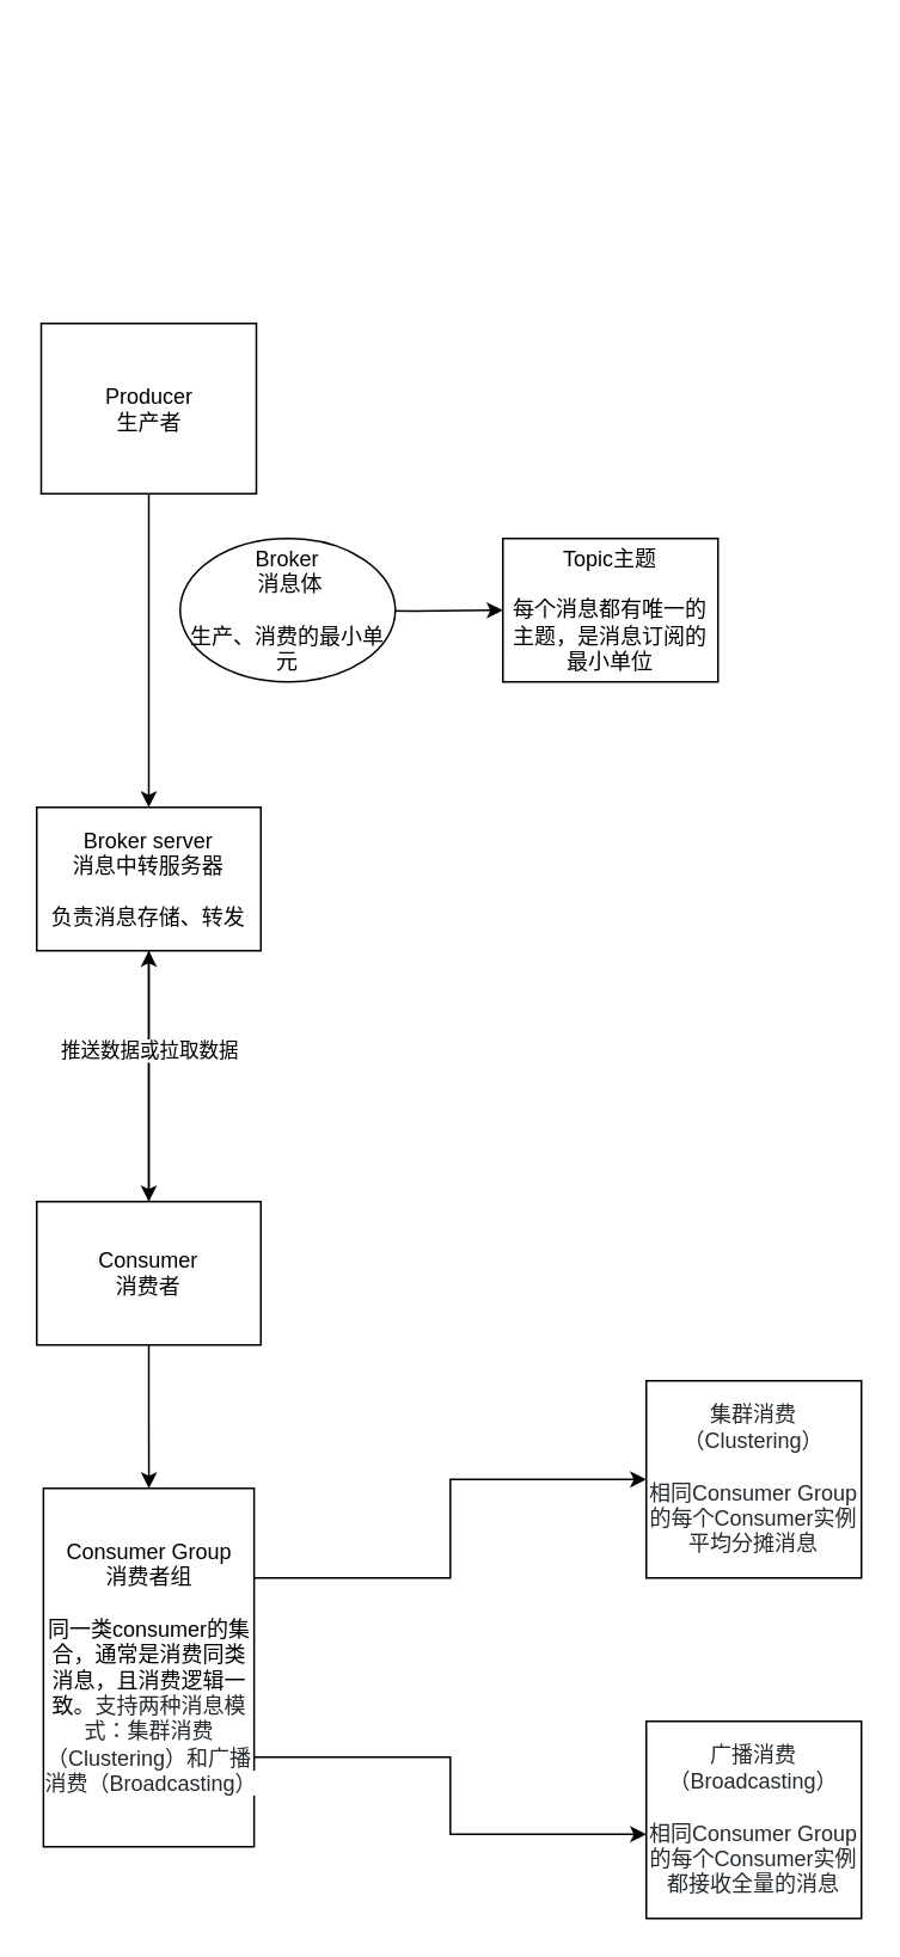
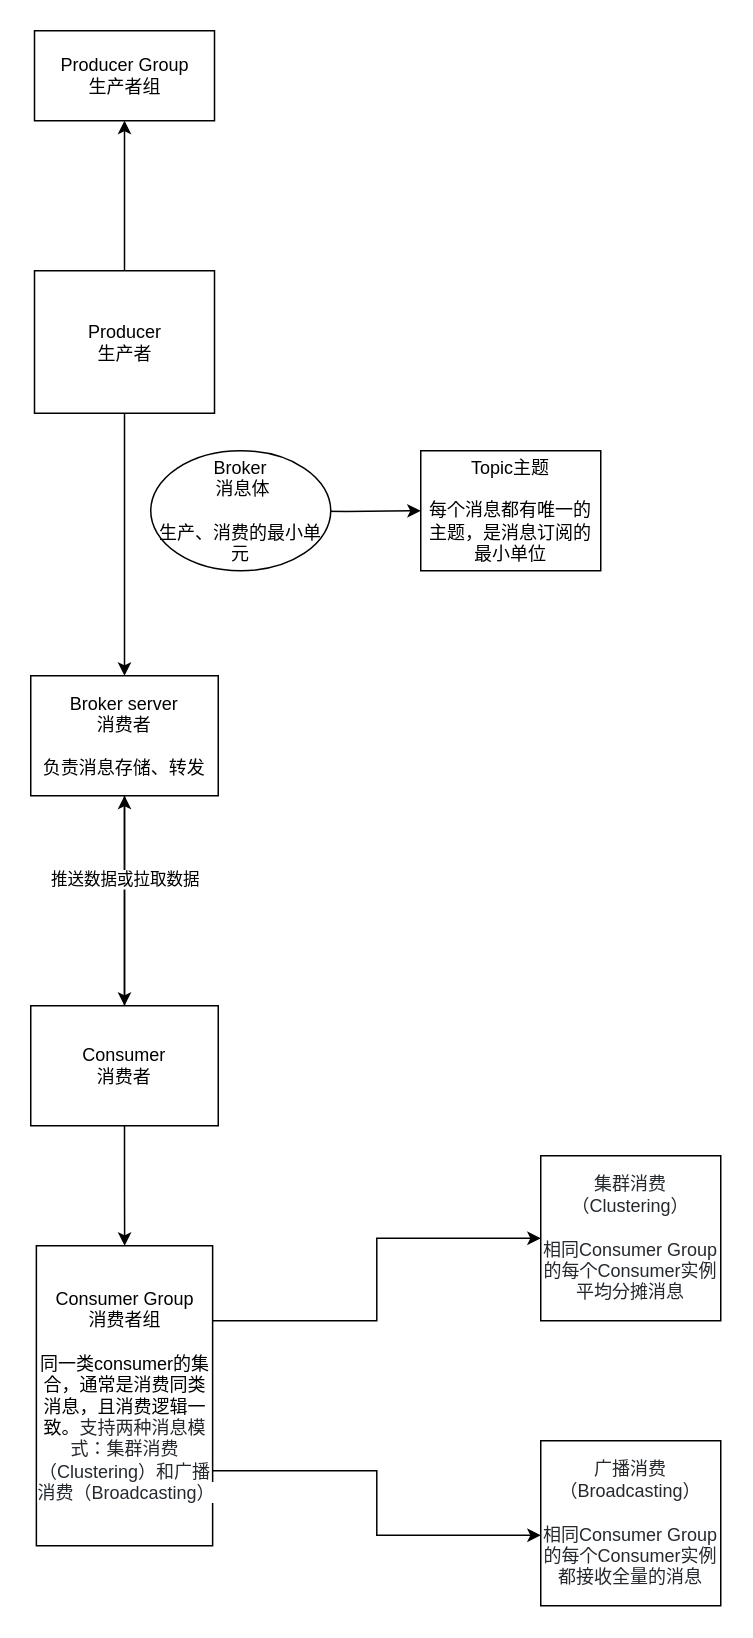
  <mxCell id="0" />
  <mxCell id="1" parent="0" />
  <mxCell id="2" style="edgeStyle=orthogonalEdgeStyle;rounded=0;orthogonalLoop=1;jettySize=auto;html=1;" parent="1" source="4" target="7" edge="1"><mxGeometry relative="1" as="geometry" /></mxCell>
+ <mxCell id="3" style="edgeStyle=orthogonalEdgeStyle;rounded=0;orthogonalLoop=1;jettySize=auto;html=1;exitX=0.5;exitY=0;exitDx=0;exitDy=0;entryX=0.5;entryY=1;entryDx=0;entryDy=0;" parent="1" source="4" target="17" edge="1"><mxGeometry relative="1" as="geometry" /></mxCell>
  <mxCell id="4" value="Producer&lt;br&gt;生产者" style="rounded=0;whiteSpace=wrap;html=1;" parent="1" vertex="1"><mxGeometry x="22.5" y="180" width="120" height="95" as="geometry" /></mxCell>
  <mxCell id="5" style="edgeStyle=orthogonalEdgeStyle;rounded=0;orthogonalLoop=1;jettySize=auto;html=1;exitX=0.5;exitY=1;exitDx=0;exitDy=0;entryX=0.5;entryY=1;entryDx=0;entryDy=0;" parent="1" source="7" target="7" edge="1"><mxGeometry relative="1" as="geometry" /></mxCell>
  <mxCell id="6" style="edgeStyle=orthogonalEdgeStyle;rounded=0;orthogonalLoop=1;jettySize=auto;html=1;" parent="1" source="7" target="13" edge="1"><mxGeometry relative="1" as="geometry" /></mxCell>
- <mxCell id="7" value="Broker server&lt;br&gt;消息中转服务器&lt;br&gt;&lt;br&gt;负责消息存储、转发" style="whiteSpace=wrap;html=1;" parent="1" vertex="1"><mxGeometry x="20" y="450" width="125" height="80" as="geometry" /></mxCell>
+ <mxCell id="7" value="Broker server&lt;br&gt;消费者&lt;br&gt;&lt;br&gt;负责消息存储、转发" style="whiteSpace=wrap;html=1;" parent="1" vertex="1"><mxGeometry x="20" y="450" width="125" height="80" as="geometry" /></mxCell>
  <mxCell id="8" style="edgeStyle=orthogonalEdgeStyle;rounded=0;orthogonalLoop=1;jettySize=auto;html=1;exitX=1;exitY=0.5;exitDx=0;exitDy=0;entryX=0;entryY=0.5;entryDx=0;entryDy=0;" parent="1" target="9" edge="1"><mxGeometry relative="1" as="geometry"><mxPoint x="250" y="360" as="targetPoint" /><mxPoint x="180" y="340" as="sourcePoint" /></mxGeometry></mxCell>
  <mxCell id="9" value="Topic主题&lt;br&gt;&lt;br&gt;每个消息都有唯一的主题，是消息订阅的最小单位" style="whiteSpace=wrap;html=1;" parent="1" vertex="1"><mxGeometry x="280" y="300" width="120" height="80" as="geometry" /></mxCell>
  <mxCell id="10" style="edgeStyle=orthogonalEdgeStyle;rounded=0;orthogonalLoop=1;jettySize=auto;html=1;exitX=0.5;exitY=1;exitDx=0;exitDy=0;" parent="1" source="13" target="16" edge="1"><mxGeometry relative="1" as="geometry" /></mxCell>
  <mxCell id="11" style="edgeStyle=orthogonalEdgeStyle;rounded=0;orthogonalLoop=1;jettySize=auto;html=1;" parent="1" source="13" target="7" edge="1"><mxGeometry relative="1" as="geometry" /></mxCell>
  <mxCell id="12" value="推送数据或拉取数据" style="edgeLabel;html=1;align=center;verticalAlign=middle;resizable=0;points=[];" parent="11" vertex="1" connectable="0"><mxGeometry x="0.214" y="1" relative="1" as="geometry"><mxPoint x="1" as="offset" /></mxGeometry></mxCell>
  <mxCell id="13" value="Consumer&lt;br&gt;消费者" style="whiteSpace=wrap;html=1;" parent="1" vertex="1"><mxGeometry x="20" y="670" width="125" height="80" as="geometry" /></mxCell>
  <mxCell id="14" style="edgeStyle=orthogonalEdgeStyle;rounded=0;orthogonalLoop=1;jettySize=auto;html=1;exitX=1;exitY=0.75;exitDx=0;exitDy=0;entryX=0;entryY=0.573;entryDx=0;entryDy=0;entryPerimeter=0;" parent="1" source="16" target="20" edge="1"><mxGeometry relative="1" as="geometry" /></mxCell>
  <mxCell id="15" style="edgeStyle=orthogonalEdgeStyle;rounded=0;orthogonalLoop=1;jettySize=auto;html=1;exitX=1;exitY=0.25;exitDx=0;exitDy=0;" parent="1" source="16" target="19" edge="1"><mxGeometry relative="1" as="geometry" /></mxCell>
  <mxCell id="16" value="Consumer Group&lt;br&gt;消费者组&lt;br&gt;&lt;br&gt;同一类consumer的集合，通常是消费同类消息，且消费逻辑一致。&lt;span style=&quot;color: rgb(36 , 41 , 46) ; font-family: , &amp;#34;blinkmacsystemfont&amp;#34; , &amp;#34;segoe ui&amp;#34; , &amp;#34;helvetica&amp;#34; , &amp;#34;arial&amp;#34; , sans-serif , &amp;#34;apple color emoji&amp;#34; , &amp;#34;segoe ui emoji&amp;#34; ; background-color: rgb(255 , 255 , 255)&quot;&gt;&lt;font style=&quot;font-size: 12px&quot;&gt;支持两种消息模式：集群消费（Clustering）和广播消费（Broadcasting）&lt;/font&gt;&lt;/span&gt;" style="whiteSpace=wrap;html=1;" parent="1" vertex="1"><mxGeometry x="23.75" y="830" width="117.5" height="200" as="geometry" /></mxCell>
+ <mxCell id="17" value="Producer Group&lt;br&gt;生产者组" style="rounded=0;whiteSpace=wrap;html=1;" parent="1" vertex="1"><mxGeometry x="22.5" y="20" width="120" height="60" as="geometry" /></mxCell>
  <mxCell id="18" value="&lt;span&gt;Broker&lt;/span&gt;&lt;br&gt;&lt;span&gt;&amp;nbsp;消息体&lt;/span&gt;&lt;br&gt;&lt;br&gt;&lt;span&gt;生产、消费的最小单元&lt;/span&gt;" style="ellipse;whiteSpace=wrap;html=1;" parent="1" vertex="1"><mxGeometry x="100" y="300" width="120" height="80" as="geometry" /></mxCell>
  <mxCell id="19" value="&lt;span style=&quot;color: rgb(36 , 41 , 46) ; background-color: rgb(255 , 255 , 255)&quot;&gt;集群消费（Clustering）&lt;br&gt;&lt;/span&gt;&lt;span style=&quot;color: rgb(36 , 41 , 46) ; font-family: , &amp;#34;blinkmacsystemfont&amp;#34; , &amp;#34;segoe ui&amp;#34; , &amp;#34;helvetica&amp;#34; , &amp;#34;arial&amp;#34; , sans-serif , &amp;#34;apple color emoji&amp;#34; , &amp;#34;segoe ui emoji&amp;#34; ; background-color: rgb(255 , 255 , 255)&quot;&gt;&lt;font style=&quot;font-size: 12px&quot;&gt;&lt;br&gt;相同Consumer Group的每个Consumer实例平均分摊消息&lt;/font&gt;&lt;/span&gt;" style="whiteSpace=wrap;html=1;" parent="1" vertex="1"><mxGeometry x="360" y="770" width="120" height="110" as="geometry" /></mxCell>
  <mxCell id="20" value="&lt;span style=&quot;color: rgb(36 , 41 , 46) ; background-color: rgb(255 , 255 , 255)&quot;&gt;广播消费（Broadcasting）&lt;br&gt;&lt;br&gt;&lt;/span&gt;&lt;span style=&quot;color: rgb(36 , 41 , 46) ; font-family: , &amp;#34;blinkmacsystemfont&amp;#34; , &amp;#34;segoe ui&amp;#34; , &amp;#34;helvetica&amp;#34; , &amp;#34;arial&amp;#34; , sans-serif , &amp;#34;apple color emoji&amp;#34; , &amp;#34;segoe ui emoji&amp;#34; ; background-color: rgb(255 , 255 , 255)&quot;&gt;&lt;font style=&quot;font-size: 12px&quot;&gt;相同Consumer Group的每个Consumer实例都接收全量的消息&lt;/font&gt;&lt;/span&gt;&lt;span style=&quot;color: rgb(36 , 41 , 46) ; background-color: rgb(255 , 255 , 255)&quot;&gt;&lt;br&gt;&lt;/span&gt;" style="whiteSpace=wrap;html=1;" parent="1" vertex="1"><mxGeometry x="360" y="960" width="120" height="110" as="geometry" /></mxCell>
